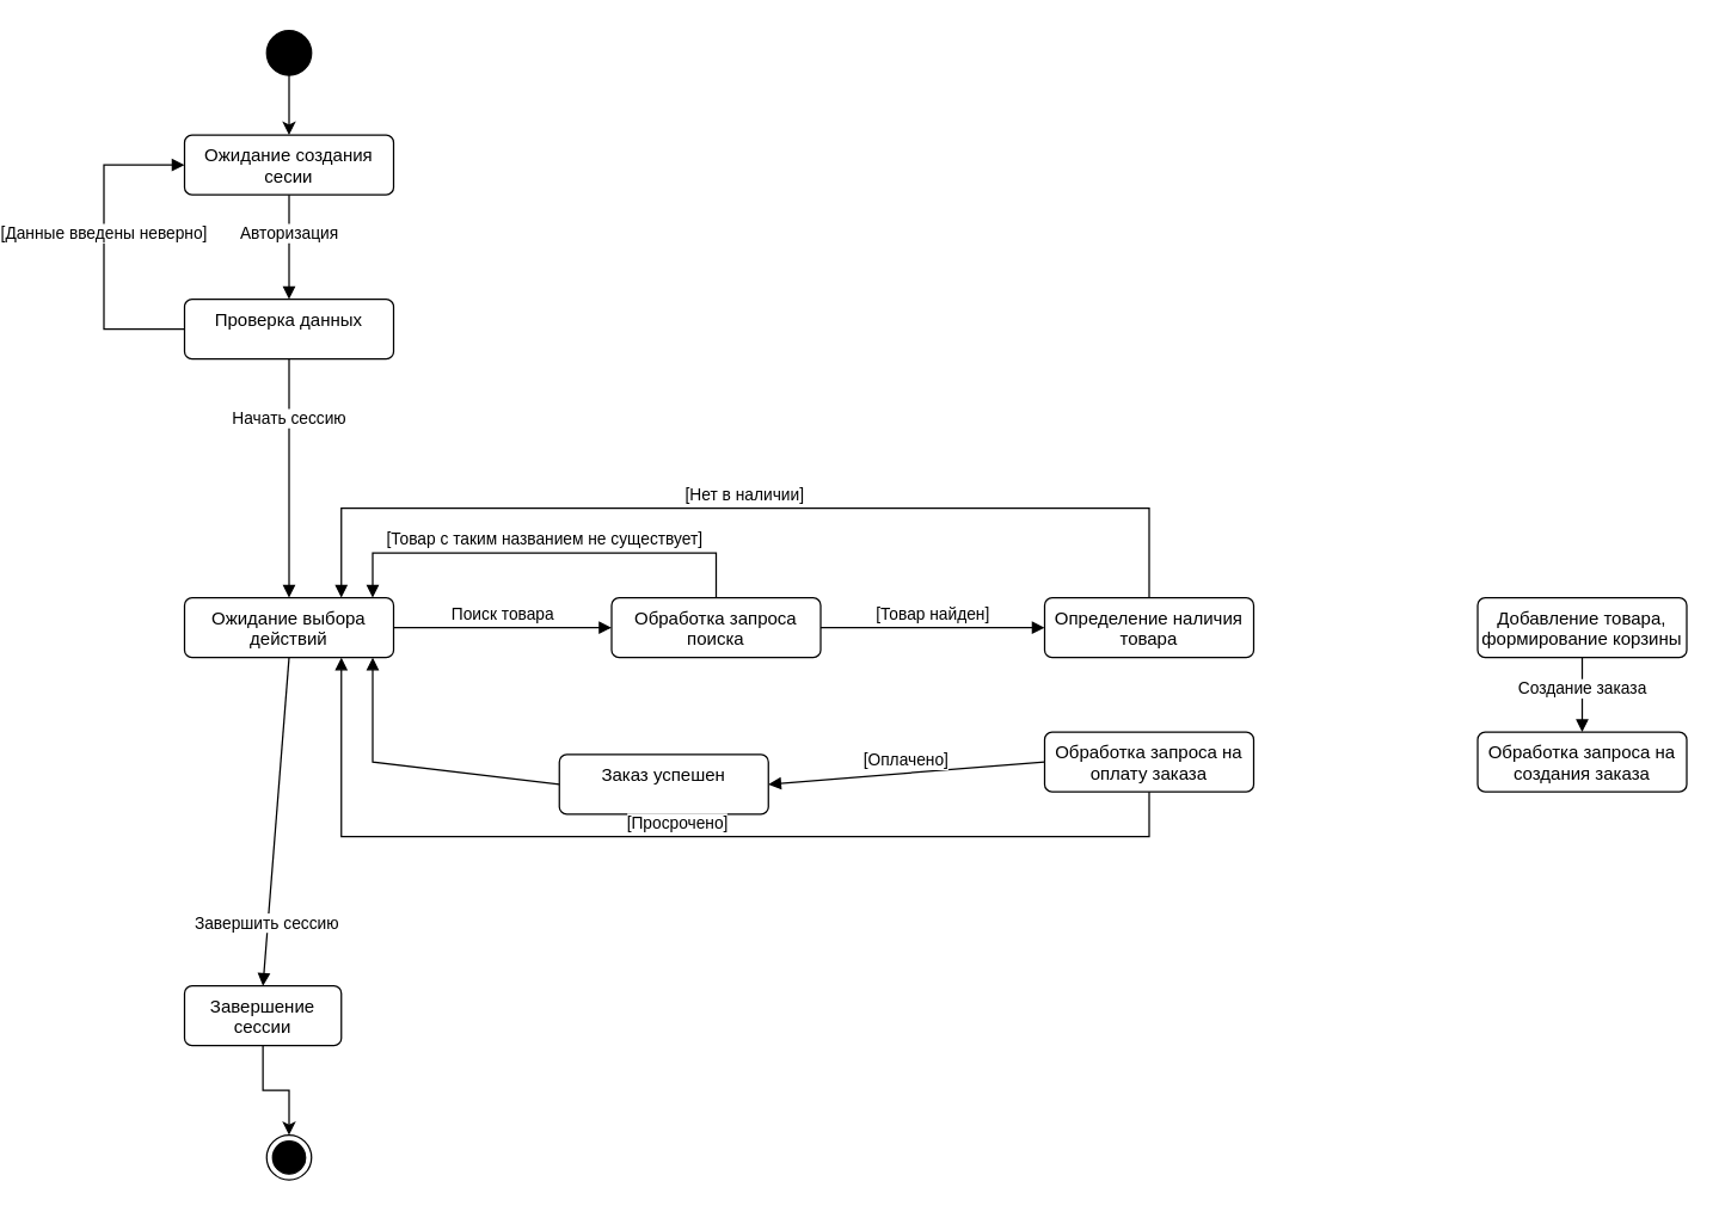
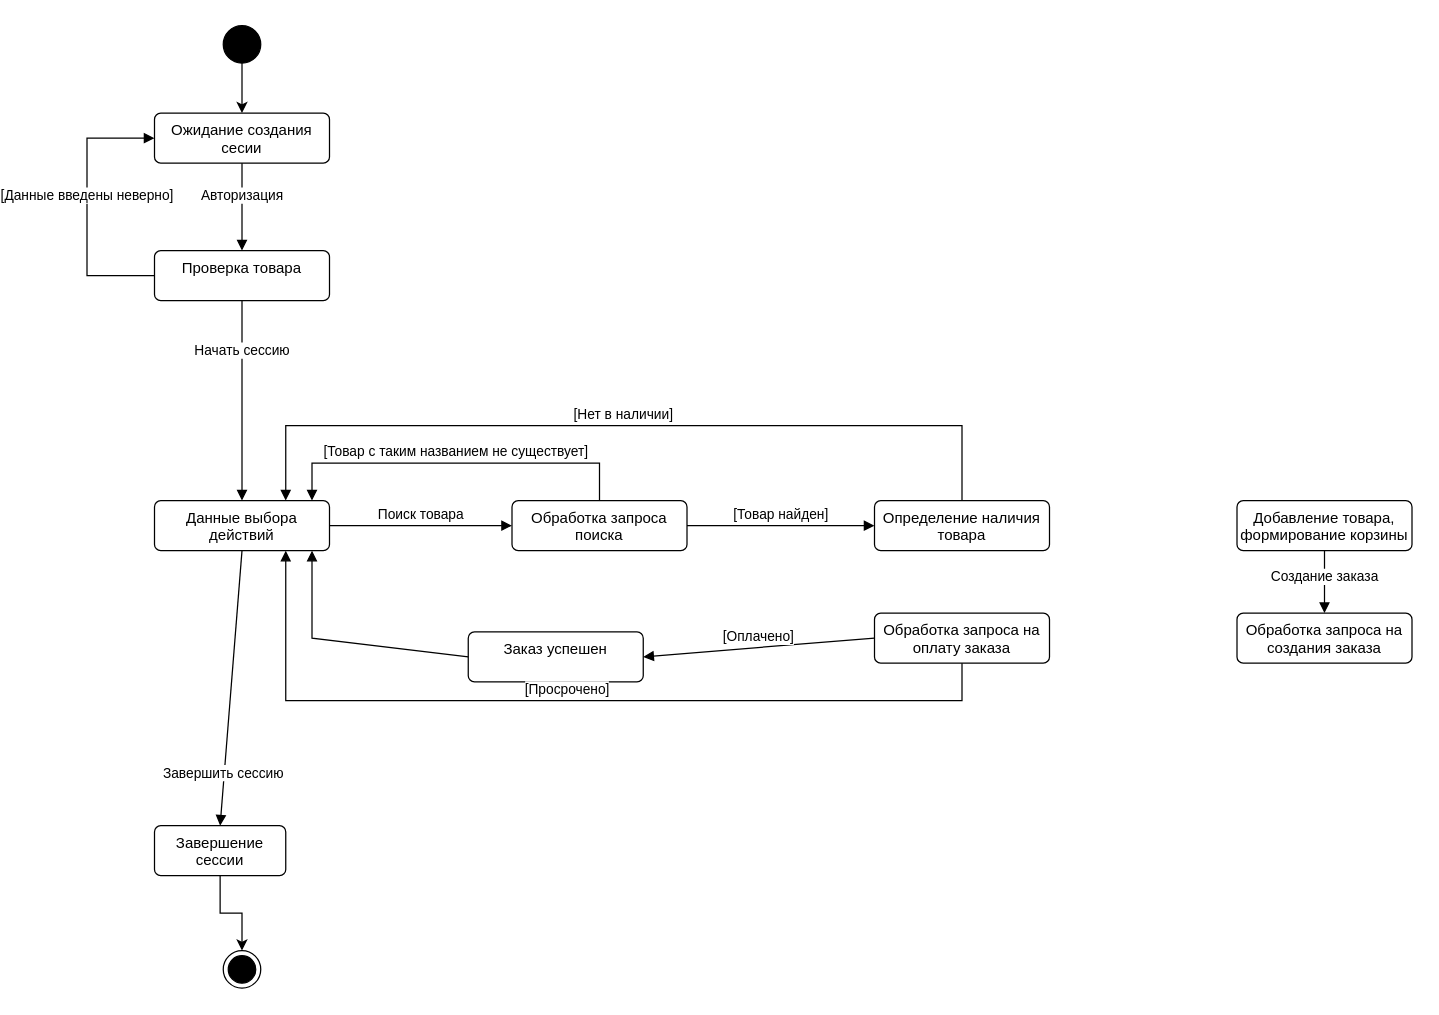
  <mxCell id="0" />
  <mxCell id="1" parent="0" />
  <mxCell id="2" style="edgeStyle=orthogonalEdgeStyle;rounded=0;orthogonalLoop=1;jettySize=auto;html=1;exitX=0.5;exitY=1;exitDx=0;exitDy=0;" edge="1" parent="1" source="3" target="4"><mxGeometry relative="1" as="geometry" /></mxCell>
  <mxCell id="3" value="" style="ellipse;fillColor=strokeColor;html=1;" vertex="1" parent="1"><mxGeometry x="129" y="20" width="30" height="30" as="geometry" /></mxCell>
  <mxCell id="4" value="Ожидание создания сесии" style="html=1;align=center;verticalAlign=top;rounded=1;absoluteArcSize=1;arcSize=10;dashed=0;whiteSpace=wrap;" vertex="1" parent="1"><mxGeometry x="74" y="90" width="140" height="40" as="geometry" /></mxCell>
- <mxCell id="5" value="Проверка данных" style="html=1;align=center;verticalAlign=top;rounded=1;absoluteArcSize=1;arcSize=10;dashed=0;whiteSpace=wrap;" vertex="1" parent="1"><mxGeometry x="74" y="200" width="140" height="40" as="geometry" /></mxCell>
+ <mxCell id="5" value="Проверка товара" style="html=1;align=center;verticalAlign=top;rounded=1;absoluteArcSize=1;arcSize=10;dashed=0;whiteSpace=wrap;" vertex="1" parent="1"><mxGeometry x="74" y="200" width="140" height="40" as="geometry" /></mxCell>
  <mxCell id="6" value="Авторизация" style="html=1;verticalAlign=bottom;endArrow=block;curved=0;rounded=0;exitX=0.5;exitY=1;exitDx=0;exitDy=0;entryX=0.5;entryY=0;entryDx=0;entryDy=0;" edge="1" parent="1" source="4" target="5"><mxGeometry width="80" relative="1" as="geometry"><mxPoint x="100" y="220" as="sourcePoint" /><mxPoint x="180" y="220" as="targetPoint" /></mxGeometry></mxCell>
  <mxCell id="7" value="[Данные введены неверно]" style="html=1;verticalAlign=bottom;endArrow=block;curved=0;rounded=0;exitX=0;exitY=0.5;exitDx=0;exitDy=0;entryX=0;entryY=0.5;entryDx=0;entryDy=0;" edge="1" parent="1" source="5" target="4"><mxGeometry width="80" relative="1" as="geometry"><mxPoint x="100" y="220" as="sourcePoint" /><mxPoint x="180" y="220" as="targetPoint" /><Array as="points"><mxPoint x="20" y="220" /><mxPoint x="20" y="110" /></Array></mxGeometry></mxCell>
- <mxCell id="8" value="Ожидание выбора действий" style="html=1;align=center;verticalAlign=top;rounded=1;absoluteArcSize=1;arcSize=10;dashed=0;whiteSpace=wrap;" vertex="1" parent="1"><mxGeometry x="74" y="400" width="140" height="40" as="geometry" /></mxCell>
+ <mxCell id="8" value="Данные выбора действий" style="html=1;align=center;verticalAlign=top;rounded=1;absoluteArcSize=1;arcSize=10;dashed=0;whiteSpace=wrap;" vertex="1" parent="1"><mxGeometry x="74" y="400" width="140" height="40" as="geometry" /></mxCell>
  <mxCell id="9" value="Начать сессию" style="html=1;verticalAlign=bottom;endArrow=block;curved=0;rounded=0;exitX=0.5;exitY=1;exitDx=0;exitDy=0;" edge="1" parent="1" source="5" target="8"><mxGeometry x="-0.375" width="80" relative="1" as="geometry"><mxPoint x="220" y="410" as="sourcePoint" /><mxPoint x="300" y="410" as="targetPoint" /><mxPoint y="-1" as="offset" /></mxGeometry></mxCell>
  <mxCell id="10" value="Обработка запроса поиска" style="html=1;align=center;verticalAlign=top;rounded=1;absoluteArcSize=1;arcSize=10;dashed=0;whiteSpace=wrap;" vertex="1" parent="1"><mxGeometry x="360" y="400" width="140" height="40" as="geometry" /></mxCell>
  <mxCell id="11" value="Поиск товара" style="html=1;verticalAlign=bottom;endArrow=block;curved=0;rounded=0;exitX=1;exitY=0.5;exitDx=0;exitDy=0;entryX=0;entryY=0.5;entryDx=0;entryDy=0;" edge="1" parent="1" source="8" target="10"><mxGeometry width="80" relative="1" as="geometry"><mxPoint x="360" y="470" as="sourcePoint" /><mxPoint x="440" y="470" as="targetPoint" /></mxGeometry></mxCell>
  <mxCell id="12" value="Определение наличия товара" style="html=1;align=center;verticalAlign=top;rounded=1;absoluteArcSize=1;arcSize=10;dashed=0;whiteSpace=wrap;" vertex="1" parent="1"><mxGeometry x="650" y="400" width="140" height="40" as="geometry" /></mxCell>
  <mxCell id="13" value="[Товар с таким названием не существует]" style="html=1;verticalAlign=bottom;endArrow=block;curved=0;rounded=0;exitX=0.5;exitY=0;exitDx=0;exitDy=0;" edge="1" parent="1" source="10"><mxGeometry width="80" relative="1" as="geometry"><mxPoint x="380" y="420" as="sourcePoint" /><mxPoint x="200" y="400" as="targetPoint" /><Array as="points"><mxPoint x="430" y="370" /><mxPoint x="200" y="370" /></Array></mxGeometry></mxCell>
  <mxCell id="14" value="[Товар найден]" style="html=1;verticalAlign=bottom;endArrow=block;curved=0;rounded=0;entryX=0;entryY=0.5;entryDx=0;entryDy=0;" edge="1" parent="1" target="12"><mxGeometry width="80" relative="1" as="geometry"><mxPoint x="500" y="420" as="sourcePoint" /><mxPoint x="460" y="420" as="targetPoint" /></mxGeometry></mxCell>
  <mxCell id="15" value="[Нет в наличии]" style="html=1;verticalAlign=bottom;endArrow=block;curved=0;rounded=0;exitX=0.5;exitY=0;exitDx=0;exitDy=0;entryX=0.75;entryY=0;entryDx=0;entryDy=0;" edge="1" parent="1" source="12" target="8"><mxGeometry width="80" relative="1" as="geometry"><mxPoint x="500" y="370" as="sourcePoint" /><mxPoint x="580" y="370" as="targetPoint" /><Array as="points"><mxPoint x="720" y="340" /><mxPoint x="179" y="340" /></Array></mxGeometry></mxCell>
  <mxCell id="16" value="Добавление товара, формирование корзины" style="html=1;align=center;verticalAlign=top;rounded=1;absoluteArcSize=1;arcSize=10;dashed=0;whiteSpace=wrap;" vertex="1" parent="1"><mxGeometry x="940" y="400" width="140" height="40" as="geometry" /></mxCell>
  <mxCell id="17" value="Обработка запроса на создания заказа" style="html=1;align=center;verticalAlign=top;rounded=1;absoluteArcSize=1;arcSize=10;dashed=0;whiteSpace=wrap;" vertex="1" parent="1"><mxGeometry x="940" y="490" width="140" height="40" as="geometry" /></mxCell>
  <mxCell id="18" value="Создание заказа" style="html=1;verticalAlign=bottom;endArrow=block;curved=0;rounded=0;exitX=0.5;exitY=1;exitDx=0;exitDy=0;" edge="1" parent="1" source="16" target="17"><mxGeometry x="0.2" width="80" relative="1" as="geometry"><mxPoint x="800" y="510" as="sourcePoint" /><mxPoint x="880" y="510" as="targetPoint" /><mxPoint as="offset" /></mxGeometry></mxCell>
  <mxCell id="19" value="Обработка запроса на оплату заказа" style="html=1;align=center;verticalAlign=top;rounded=1;absoluteArcSize=1;arcSize=10;dashed=0;whiteSpace=wrap;" vertex="1" parent="1"><mxGeometry x="650" y="490" width="140" height="40" as="geometry" /></mxCell>
  <mxCell id="20" value="Заказ успешен" style="html=1;align=center;verticalAlign=top;rounded=1;absoluteArcSize=1;arcSize=10;dashed=0;whiteSpace=wrap;" vertex="1" parent="1"><mxGeometry x="325" y="505" width="140" height="40" as="geometry" /></mxCell>
  <mxCell id="21" value="[Оплачено]" style="html=1;verticalAlign=bottom;endArrow=block;curved=0;rounded=0;exitX=0;exitY=0.5;exitDx=0;exitDy=0;entryX=1;entryY=0.5;entryDx=0;entryDy=0;" edge="1" parent="1" source="19" target="20"><mxGeometry width="80" relative="1" as="geometry"><mxPoint x="430" y="530" as="sourcePoint" /><mxPoint x="510" y="530" as="targetPoint" /></mxGeometry></mxCell>
  <mxCell id="22" value="[Просрочено]" style="html=1;verticalAlign=bottom;endArrow=block;curved=0;rounded=0;exitX=0.5;exitY=1;exitDx=0;exitDy=0;entryX=0.75;entryY=1;entryDx=0;entryDy=0;" edge="1" parent="1" source="19" target="8"><mxGeometry width="80" relative="1" as="geometry"><mxPoint x="410" y="520" as="sourcePoint" /><mxPoint x="490" y="520" as="targetPoint" /><Array as="points"><mxPoint x="720" y="560" /><mxPoint x="179" y="560" /></Array></mxGeometry></mxCell>
  <mxCell id="23" value="" style="html=1;verticalAlign=bottom;endArrow=block;curved=0;rounded=0;exitX=0;exitY=0.5;exitDx=0;exitDy=0;" edge="1" parent="1" source="20"><mxGeometry width="80" relative="1" as="geometry"><mxPoint x="410" y="520" as="sourcePoint" /><mxPoint x="200" y="440" as="targetPoint" /><Array as="points"><mxPoint x="200" y="510" /></Array></mxGeometry></mxCell>
  <mxCell id="24" style="edgeStyle=orthogonalEdgeStyle;rounded=0;orthogonalLoop=1;jettySize=auto;html=1;exitX=0.5;exitY=1;exitDx=0;exitDy=0;" edge="1" parent="1" source="25" target="26"><mxGeometry relative="1" as="geometry" /></mxCell>
  <mxCell id="25" value="Завершение сессии" style="html=1;align=center;verticalAlign=top;rounded=1;absoluteArcSize=1;arcSize=10;dashed=0;whiteSpace=wrap;" vertex="1" parent="1"><mxGeometry x="74" y="660" width="105" height="40" as="geometry" /></mxCell>
  <mxCell id="26" value="" style="ellipse;html=1;shape=endState;fillColor=strokeColor;" vertex="1" parent="1"><mxGeometry x="129" y="760" width="30" height="30" as="geometry" /></mxCell>
  <mxCell id="27" value="Завершить сессию" style="html=1;verticalAlign=bottom;endArrow=block;curved=0;rounded=0;exitX=0.5;exitY=1;exitDx=0;exitDy=0;entryX=0.5;entryY=0;entryDx=0;entryDy=0;" edge="1" parent="1" source="8" target="25"><mxGeometry x="0.7" width="80" relative="1" as="geometry"><mxPoint x="220" y="460" as="sourcePoint" /><mxPoint x="300" y="460" as="targetPoint" /><mxPoint as="offset" /></mxGeometry></mxCell>
